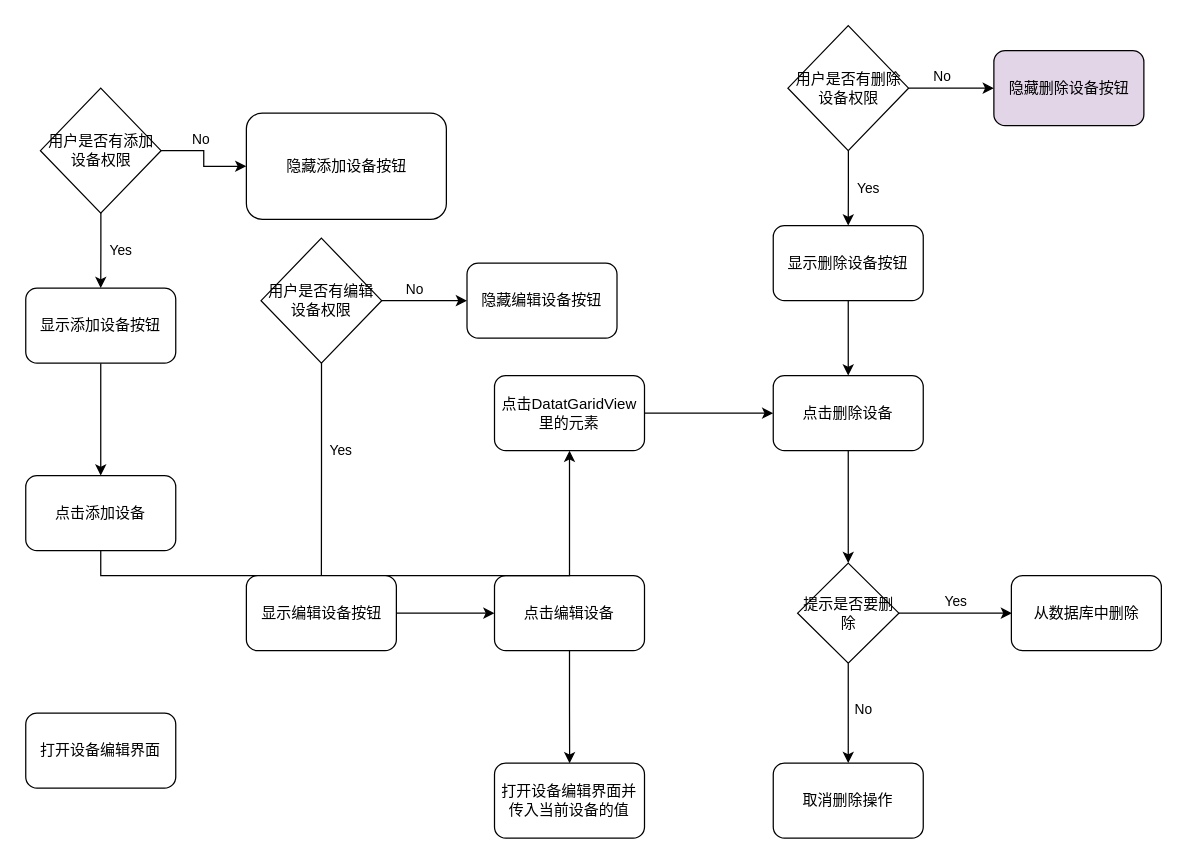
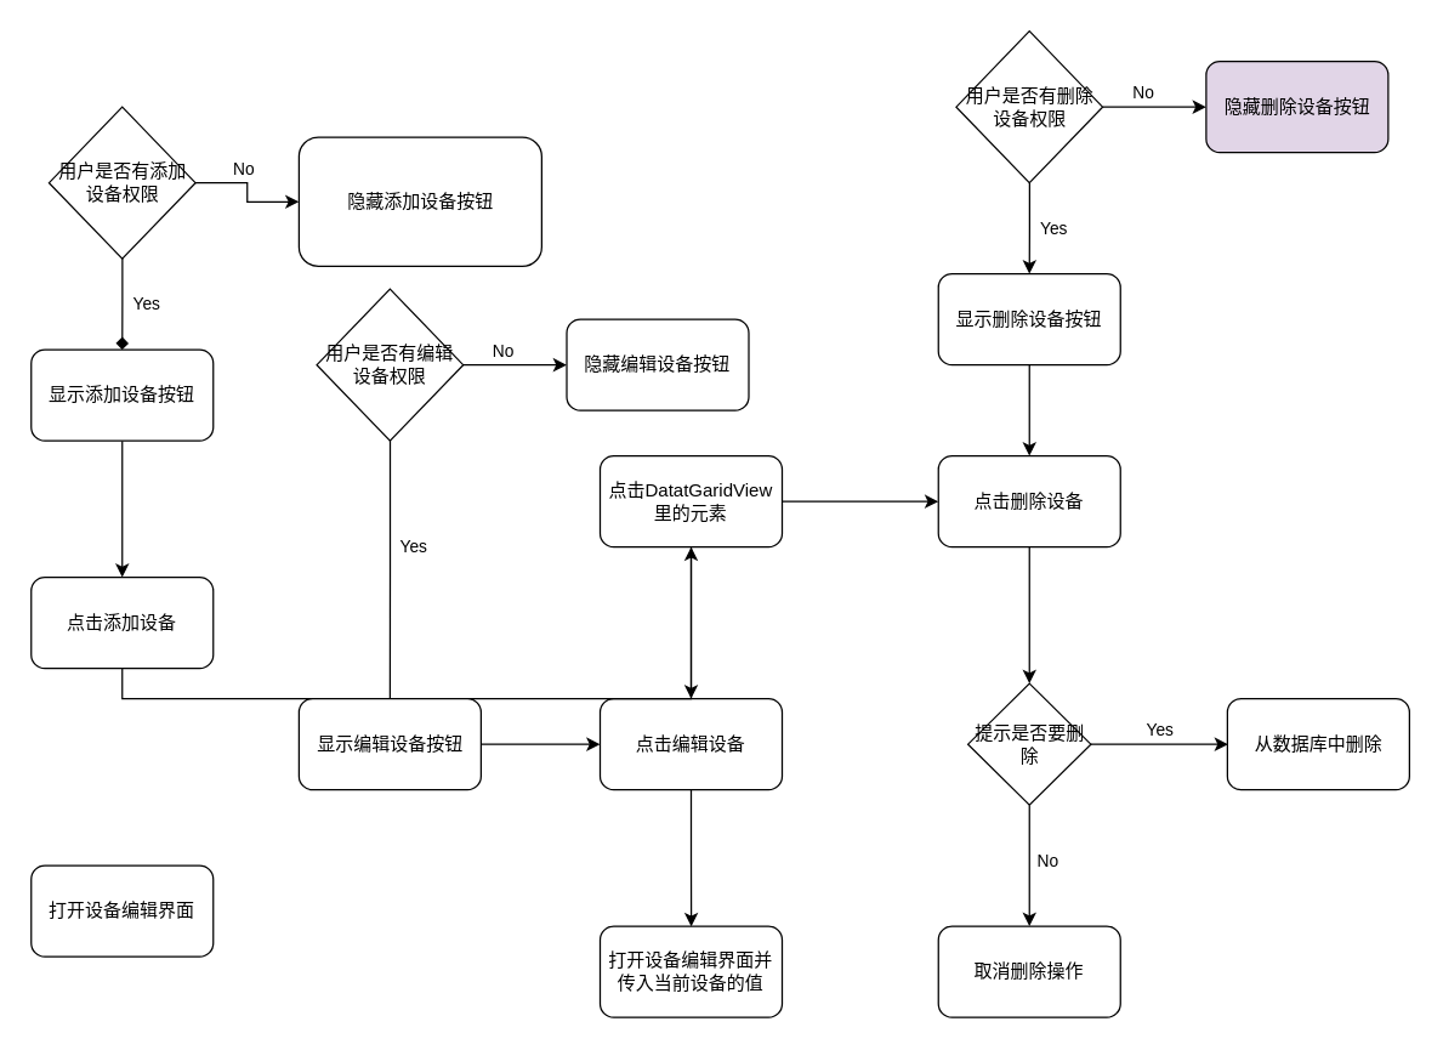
  <mxCell id="0" />
  <mxCell id="1" parent="0" />
  <mxCell id="2" value="打开设备编辑界面" style="rounded=1;whiteSpace=wrap;html=1;" parent="1" vertex="1"><mxGeometry x="20" y="570" width="120" height="60" as="geometry" /></mxCell>
  <mxCell id="3" value="打开设备编辑界面并传入当前设备的值" style="rounded=1;whiteSpace=wrap;html=1;" parent="1" vertex="1"><mxGeometry x="395" y="610" width="120" height="60" as="geometry" /></mxCell>
  <mxCell id="4" style="edgeStyle=orthogonalEdgeStyle;rounded=0;orthogonalLoop=1;jettySize=auto;html=1;exitX=1;exitY=0.5;exitDx=0;exitDy=0;entryX=0;entryY=0.5;entryDx=0;entryDy=0;" parent="1" source="5" target="10" edge="1"><mxGeometry relative="1" as="geometry" /></mxCell>
  <mxCell id="5" value="点击DatatGaridView里的元素" style="rounded=1;whiteSpace=wrap;html=1;" parent="1" vertex="1"><mxGeometry x="395" y="300" width="120" height="60" as="geometry" /></mxCell>
+ <mxCell id="6" value="" style="edgeStyle=orthogonalEdgeStyle;rounded=0;orthogonalLoop=1;jettySize=auto;html=1;exitX=0.5;exitY=1;exitDx=0;exitDy=0;entryX=0.5;entryY=0;entryDx=0;entryDy=0;" parent="1" source="5" target="8" edge="1"><mxGeometry relative="1" as="geometry"><mxPoint x="455" y="360" as="sourcePoint" /><mxPoint x="455" y="500" as="targetPoint" /></mxGeometry></mxCell>
  <mxCell id="7" style="edgeStyle=orthogonalEdgeStyle;rounded=0;orthogonalLoop=1;jettySize=auto;html=1;exitX=0.5;exitY=1;exitDx=0;exitDy=0;" parent="1" source="8" edge="1"><mxGeometry relative="1" as="geometry"><mxPoint x="455.1" y="610.094" as="targetPoint" /></mxGeometry></mxCell>
  <mxCell id="8" value="点击编辑设备" style="rounded=1;whiteSpace=wrap;html=1;" parent="1" vertex="1"><mxGeometry x="395" y="460" width="120" height="60" as="geometry" /></mxCell>
  <mxCell id="9" style="edgeStyle=orthogonalEdgeStyle;rounded=0;orthogonalLoop=1;jettySize=auto;html=1;exitX=0.5;exitY=1;exitDx=0;exitDy=0;entryX=0.5;entryY=0;entryDx=0;entryDy=0;" parent="1" source="10" target="15" edge="1"><mxGeometry relative="1" as="geometry" /></mxCell>
  <mxCell id="10" value="点击删除设备" style="whiteSpace=wrap;html=1;rounded=1;" parent="1" vertex="1"><mxGeometry x="618" y="300" width="120" height="60" as="geometry" /></mxCell>
  <mxCell id="11" value="" style="edgeStyle=orthogonalEdgeStyle;rounded=0;orthogonalLoop=1;jettySize=auto;html=1;" parent="1" source="15" edge="1"><mxGeometry relative="1" as="geometry"><mxPoint x="809" y="490" as="targetPoint" /></mxGeometry></mxCell>
  <mxCell id="12" value="Yes" style="edgeLabel;html=1;align=center;verticalAlign=middle;resizable=0;points=[];" parent="11" vertex="1" connectable="0"><mxGeometry x="0.015" y="2" relative="1" as="geometry"><mxPoint y="-8" as="offset" /></mxGeometry></mxCell>
  <mxCell id="13" style="edgeStyle=orthogonalEdgeStyle;rounded=0;orthogonalLoop=1;jettySize=auto;html=1;exitX=0.5;exitY=1;exitDx=0;exitDy=0;entryX=0.5;entryY=0;entryDx=0;entryDy=0;" parent="1" source="15" target="16" edge="1"><mxGeometry relative="1" as="geometry" /></mxCell>
  <mxCell id="14" value="No" style="edgeLabel;html=1;align=center;verticalAlign=middle;resizable=0;points=[];" parent="13" vertex="1" connectable="0"><mxGeometry x="-0.092" relative="1" as="geometry"><mxPoint x="11" as="offset" /></mxGeometry></mxCell>
  <mxCell id="15" value="提示是否要删除" style="rhombus;whiteSpace=wrap;html=1;" parent="1" vertex="1"><mxGeometry x="637.5" y="450" width="81" height="80" as="geometry" /></mxCell>
  <mxCell id="16" value="取消删除操作" style="rounded=1;whiteSpace=wrap;html=1;" parent="1" vertex="1"><mxGeometry x="618" y="610" width="120" height="60" as="geometry" /></mxCell>
  <mxCell id="17" value="从数据库中删除" style="rounded=1;whiteSpace=wrap;html=1;" parent="1" vertex="1"><mxGeometry x="808.5" y="460" width="120" height="60" as="geometry" /></mxCell>
  <mxCell id="18" style="edgeStyle=orthogonalEdgeStyle;rounded=0;orthogonalLoop=1;jettySize=auto;html=1;exitX=0.5;exitY=1;exitDx=0;exitDy=0;" parent="1" source="19" target="5" edge="1"><mxGeometry relative="1" as="geometry"><mxPoint x="80" y="540" as="targetPoint" /></mxGeometry></mxCell>
  <mxCell id="19" value="点击添加设备" style="rounded=1;whiteSpace=wrap;html=1;" parent="1" vertex="1"><mxGeometry x="20" y="380" width="120" height="60" as="geometry" /></mxCell>
- <mxCell id="20" value="" style="edgeStyle=orthogonalEdgeStyle;rounded=0;orthogonalLoop=1;jettySize=auto;html=1;" parent="1" source="24" target="26" edge="1"><mxGeometry relative="1" as="geometry" /></mxCell>
+ <mxCell id="20" value="" style="edgeStyle=orthogonalEdgeStyle;rounded=0;orthogonalLoop=1;jettySize=auto;html=1;endArrow=diamond;" parent="1" source="24" target="26" edge="1"><mxGeometry relative="1" as="geometry" /></mxCell>
  <mxCell id="21" value="Yes" style="edgeLabel;html=1;align=center;verticalAlign=middle;resizable=0;points=[];" parent="20" vertex="1" connectable="0"><mxGeometry x="-0.277" y="-4" relative="1" as="geometry"><mxPoint x="19" y="8" as="offset" /></mxGeometry></mxCell>
  <mxCell id="22" value="" style="edgeStyle=orthogonalEdgeStyle;rounded=0;orthogonalLoop=1;jettySize=auto;html=1;" parent="1" source="24" target="27" edge="1"><mxGeometry relative="1" as="geometry" /></mxCell>
  <mxCell id="23" value="No" style="edgeLabel;html=1;align=center;verticalAlign=middle;resizable=0;points=[];" parent="22" vertex="1" connectable="0"><mxGeometry x="-0.226" y="-1" relative="1" as="geometry"><mxPoint y="-11" as="offset" /></mxGeometry></mxCell>
  <mxCell id="24" value="用户是否有添加设备权限" style="rhombus;whiteSpace=wrap;html=1;" parent="1" vertex="1"><mxGeometry x="31.75" y="70" width="96.5" height="100" as="geometry" /></mxCell>
  <mxCell id="25" style="edgeStyle=orthogonalEdgeStyle;rounded=0;orthogonalLoop=1;jettySize=auto;html=1;exitX=0.5;exitY=1;exitDx=0;exitDy=0;entryX=0.5;entryY=0;entryDx=0;entryDy=0;" parent="1" source="26" target="19" edge="1"><mxGeometry relative="1" as="geometry" /></mxCell>
  <mxCell id="26" value="显示添加设备按钮" style="rounded=1;whiteSpace=wrap;html=1;" parent="1" vertex="1"><mxGeometry x="20" y="230" width="120" height="60" as="geometry" /></mxCell>
  <mxCell id="27" value="隐藏添加设备按钮" style="rounded=1;whiteSpace=wrap;html=1;" parent="1" vertex="1"><mxGeometry x="196.5" y="90" width="160" height="85" as="geometry" /></mxCell>
  <mxCell id="28" value="" style="edgeStyle=orthogonalEdgeStyle;rounded=0;orthogonalLoop=1;jettySize=auto;html=1;endArrow=none;" parent="1" source="32" target="34" edge="1"><mxGeometry relative="1" as="geometry" /></mxCell>
  <mxCell id="29" value="Yes" style="edgeLabel;html=1;align=center;verticalAlign=middle;resizable=0;points=[];" parent="28" vertex="1" connectable="0"><mxGeometry x="-0.277" y="-4" relative="1" as="geometry"><mxPoint x="19" y="8" as="offset" /></mxGeometry></mxCell>
  <mxCell id="30" value="" style="edgeStyle=orthogonalEdgeStyle;rounded=0;orthogonalLoop=1;jettySize=auto;html=1;" parent="1" source="32" target="35" edge="1"><mxGeometry relative="1" as="geometry" /></mxCell>
  <mxCell id="31" value="No" style="edgeLabel;html=1;align=center;verticalAlign=middle;resizable=0;points=[];" parent="30" vertex="1" connectable="0"><mxGeometry x="-0.226" y="-1" relative="1" as="geometry"><mxPoint y="-11" as="offset" /></mxGeometry></mxCell>
  <mxCell id="32" value="用户是否有编辑设备权限" style="rhombus;whiteSpace=wrap;html=1;" parent="1" vertex="1"><mxGeometry x="208.25" y="190" width="96.5" height="100" as="geometry" /></mxCell>
  <mxCell id="33" style="edgeStyle=orthogonalEdgeStyle;rounded=0;orthogonalLoop=1;jettySize=auto;html=1;exitX=1;exitY=0.5;exitDx=0;exitDy=0;entryX=0;entryY=0.5;entryDx=0;entryDy=0;" parent="1" source="34" target="8" edge="1"><mxGeometry relative="1" as="geometry" /></mxCell>
  <mxCell id="34" value="显示编辑设备按钮" style="rounded=1;whiteSpace=wrap;html=1;" parent="1" vertex="1"><mxGeometry x="196.5" y="460" width="120" height="60" as="geometry" /></mxCell>
  <mxCell id="35" value="隐藏编辑设备按钮" style="rounded=1;whiteSpace=wrap;html=1;" parent="1" vertex="1"><mxGeometry x="373" y="210" width="120" height="60" as="geometry" /></mxCell>
  <mxCell id="36" value="" style="edgeStyle=orthogonalEdgeStyle;rounded=0;orthogonalLoop=1;jettySize=auto;html=1;" parent="1" source="40" target="42" edge="1"><mxGeometry relative="1" as="geometry" /></mxCell>
  <mxCell id="37" value="Yes" style="edgeLabel;html=1;align=center;verticalAlign=middle;resizable=0;points=[];" parent="36" vertex="1" connectable="0"><mxGeometry x="-0.277" y="-4" relative="1" as="geometry"><mxPoint x="19" y="8" as="offset" /></mxGeometry></mxCell>
  <mxCell id="38" value="" style="edgeStyle=orthogonalEdgeStyle;rounded=0;orthogonalLoop=1;jettySize=auto;html=1;" parent="1" source="40" target="43" edge="1"><mxGeometry relative="1" as="geometry" /></mxCell>
  <mxCell id="39" value="No" style="edgeLabel;html=1;align=center;verticalAlign=middle;resizable=0;points=[];" parent="38" vertex="1" connectable="0"><mxGeometry x="-0.226" y="-1" relative="1" as="geometry"><mxPoint y="-11" as="offset" /></mxGeometry></mxCell>
  <mxCell id="40" value="用户是否有删除设备权限" style="rhombus;whiteSpace=wrap;html=1;" parent="1" vertex="1"><mxGeometry x="629.75" y="20" width="96.5" height="100" as="geometry" /></mxCell>
  <mxCell id="41" style="edgeStyle=orthogonalEdgeStyle;rounded=0;orthogonalLoop=1;jettySize=auto;html=1;exitX=0.5;exitY=1;exitDx=0;exitDy=0;entryX=0.5;entryY=0;entryDx=0;entryDy=0;" parent="1" source="42" target="10" edge="1"><mxGeometry relative="1" as="geometry" /></mxCell>
  <mxCell id="42" value="显示删除设备按钮" style="rounded=1;whiteSpace=wrap;html=1;" parent="1" vertex="1"><mxGeometry x="618" y="180" width="120" height="60" as="geometry" /></mxCell>
  <mxCell id="43" value="隐藏删除设备按钮" style="rounded=1;whiteSpace=wrap;html=1;fillColor=#e1d5e7;" parent="1" vertex="1"><mxGeometry x="794.5" y="40" width="120" height="60" as="geometry" /></mxCell>
